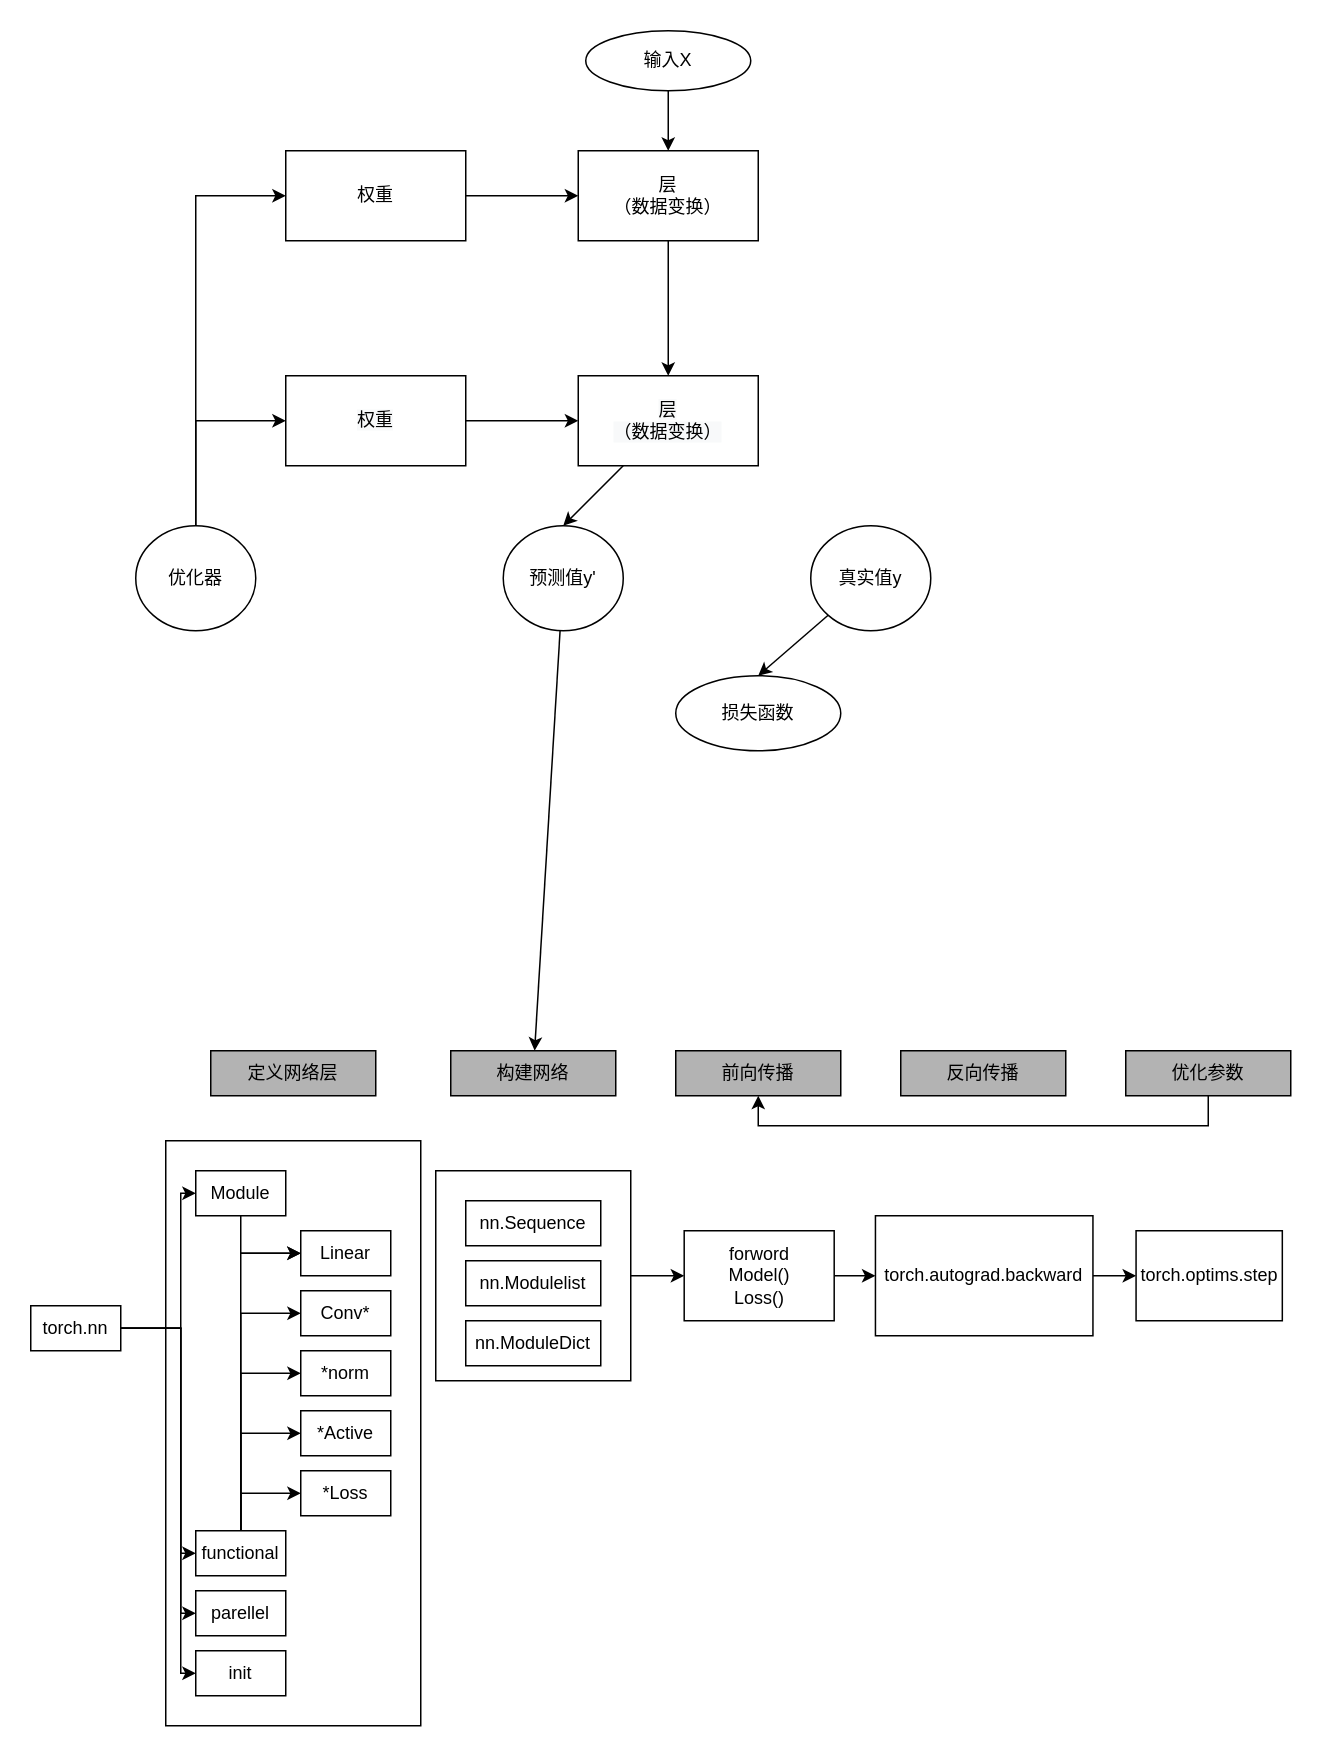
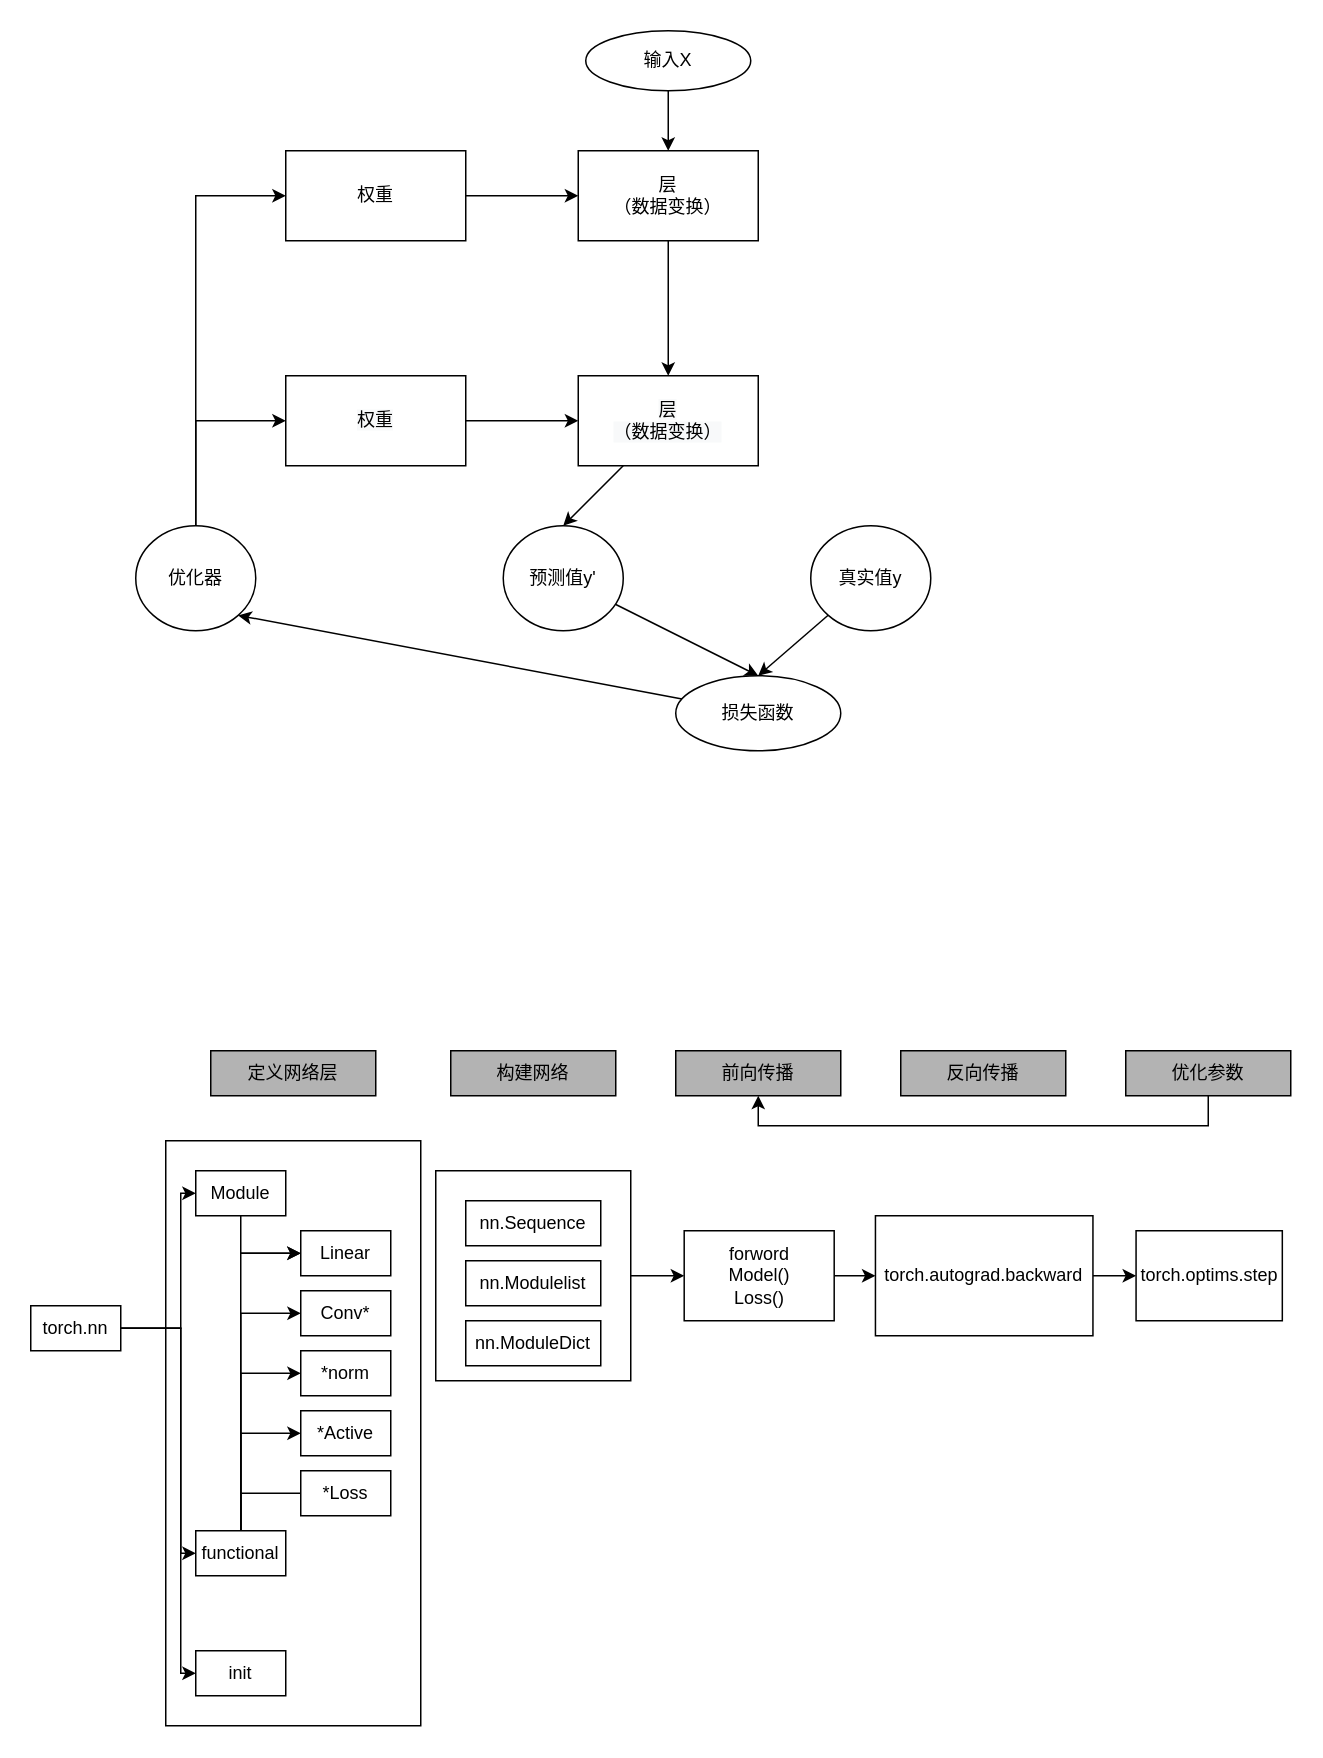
  <mxCell id="0" />
  <mxCell id="1" parent="0" />
  <mxCell id="2" value="" style="rounded=0;whiteSpace=wrap;html=1;fillColor=#FFFFFF;" vertex="1" parent="1"><mxGeometry x="110" y="760" width="170" height="390" as="geometry" /></mxCell>
  <mxCell id="3" style="edgeStyle=orthogonalEdgeStyle;rounded=0;orthogonalLoop=1;jettySize=auto;html=1;" edge="1" parent="1" source="4" target="6"><mxGeometry relative="1" as="geometry" /></mxCell>
  <mxCell id="4" value="输入X" style="ellipse;whiteSpace=wrap;html=1;" vertex="1" parent="1"><mxGeometry x="390" y="20" width="110" height="40" as="geometry" /></mxCell>
  <mxCell id="5" style="edgeStyle=orthogonalEdgeStyle;rounded=0;orthogonalLoop=1;jettySize=auto;html=1;entryX=0.5;entryY=0;entryDx=0;entryDy=0;" edge="1" parent="1" source="6" target="8"><mxGeometry relative="1" as="geometry" /></mxCell>
  <mxCell id="6" value="层&lt;br&gt;（数据变换）" style="rounded=0;whiteSpace=wrap;html=1;" vertex="1" parent="1"><mxGeometry x="385" y="100" width="120" height="60" as="geometry" /></mxCell>
  <mxCell id="7" style="edgeStyle=none;rounded=0;orthogonalLoop=1;jettySize=auto;html=1;entryX=0.5;entryY=0;entryDx=0;entryDy=0;" edge="1" parent="1" source="8" target="10"><mxGeometry relative="1" as="geometry" /></mxCell>
  <mxCell id="8" value="&#10;&#10;&lt;span style=&quot;color: rgb(0, 0, 0); font-family: helvetica; font-size: 12px; font-style: normal; font-weight: 400; letter-spacing: normal; text-align: center; text-indent: 0px; text-transform: none; word-spacing: 0px; background-color: rgb(248, 249, 250); display: inline; float: none;&quot;&gt;层&lt;/span&gt;&lt;br style=&quot;color: rgb(0, 0, 0); font-family: helvetica; font-size: 12px; font-style: normal; font-weight: 400; letter-spacing: normal; text-align: center; text-indent: 0px; text-transform: none; word-spacing: 0px; background-color: rgb(248, 249, 250);&quot;&gt;&lt;span style=&quot;color: rgb(0, 0, 0); font-family: helvetica; font-size: 12px; font-style: normal; font-weight: 400; letter-spacing: normal; text-align: center; text-indent: 0px; text-transform: none; word-spacing: 0px; background-color: rgb(248, 249, 250); display: inline; float: none;&quot;&gt;（数据变换）&lt;/span&gt;&#10;&#10;" style="rounded=0;whiteSpace=wrap;html=1;" vertex="1" parent="1"><mxGeometry x="385" y="250" width="120" height="60" as="geometry" /></mxCell>
- <mxCell id="9" style="rounded=0;orthogonalLoop=1;jettySize=auto;html=1;" edge="1" parent="1" source="10" target="23"><mxGeometry relative="1" as="geometry" /></mxCell>
+ <mxCell id="9" style="rounded=0;orthogonalLoop=1;jettySize=auto;html=1;entryX=0.5;entryY=0;entryDx=0;entryDy=0;" edge="1" parent="1" source="10" target="14"><mxGeometry relative="1" as="geometry" /></mxCell>
  <mxCell id="10" value="预测值y'" style="ellipse;whiteSpace=wrap;html=1;" vertex="1" parent="1"><mxGeometry x="335" y="350" width="80" height="70" as="geometry" /></mxCell>
  <mxCell id="11" style="rounded=0;orthogonalLoop=1;jettySize=auto;html=1;entryX=0.5;entryY=0;entryDx=0;entryDy=0;" edge="1" parent="1" source="12" target="14"><mxGeometry relative="1" as="geometry" /></mxCell>
  <mxCell id="12" value="真实值y" style="ellipse;whiteSpace=wrap;html=1;" vertex="1" parent="1"><mxGeometry x="540" y="350" width="80" height="70" as="geometry" /></mxCell>
+ <mxCell id="13" style="rounded=0;orthogonalLoop=1;jettySize=auto;html=1;entryX=1;entryY=1;entryDx=0;entryDy=0;" edge="1" parent="1" source="14" target="17"><mxGeometry relative="1" as="geometry" /></mxCell>
  <mxCell id="14" value="损失函数" style="ellipse;whiteSpace=wrap;html=1;" vertex="1" parent="1"><mxGeometry x="450" y="450" width="110" height="50" as="geometry" /></mxCell>
  <mxCell id="15" style="edgeStyle=orthogonalEdgeStyle;rounded=0;orthogonalLoop=1;jettySize=auto;html=1;entryX=0;entryY=0.5;entryDx=0;entryDy=0;exitX=0.5;exitY=0;exitDx=0;exitDy=0;" edge="1" parent="1" source="17" target="19"><mxGeometry relative="1" as="geometry" /></mxCell>
  <mxCell id="16" style="edgeStyle=orthogonalEdgeStyle;rounded=0;orthogonalLoop=1;jettySize=auto;html=1;entryX=0;entryY=0.5;entryDx=0;entryDy=0;exitX=0.5;exitY=0;exitDx=0;exitDy=0;" edge="1" parent="1" source="17" target="21"><mxGeometry relative="1" as="geometry" /></mxCell>
  <mxCell id="17" value="优化器" style="ellipse;whiteSpace=wrap;html=1;" vertex="1" parent="1"><mxGeometry x="90" y="350" width="80" height="70" as="geometry" /></mxCell>
  <mxCell id="18" style="edgeStyle=orthogonalEdgeStyle;rounded=0;orthogonalLoop=1;jettySize=auto;html=1;" edge="1" parent="1" source="19" target="8"><mxGeometry relative="1" as="geometry" /></mxCell>
  <mxCell id="19" value="&#10;&#10;&lt;span style=&quot;color: rgb(0, 0, 0); font-family: helvetica; font-size: 12px; font-style: normal; font-weight: 400; letter-spacing: normal; text-align: center; text-indent: 0px; text-transform: none; word-spacing: 0px; background-color: rgb(248, 249, 250); display: inline; float: none;&quot;&gt;权重&lt;/span&gt;&#10;&#10;" style="rounded=0;whiteSpace=wrap;html=1;" vertex="1" parent="1"><mxGeometry x="190" y="250" width="120" height="60" as="geometry" /></mxCell>
  <mxCell id="20" style="edgeStyle=orthogonalEdgeStyle;rounded=0;orthogonalLoop=1;jettySize=auto;html=1;" edge="1" parent="1" source="21" target="6"><mxGeometry relative="1" as="geometry" /></mxCell>
  <mxCell id="21" value="权重" style="rounded=0;whiteSpace=wrap;html=1;" vertex="1" parent="1"><mxGeometry x="190" y="100" width="120" height="60" as="geometry" /></mxCell>
  <mxCell id="22" value="定义网络层" style="rounded=0;whiteSpace=wrap;html=1;fillColor=#B3B3B3;" vertex="1" parent="1"><mxGeometry x="140" y="700" width="110" height="30" as="geometry" /></mxCell>
  <mxCell id="23" value="构建网络" style="rounded=0;whiteSpace=wrap;html=1;fillColor=#B3B3B3;" vertex="1" parent="1"><mxGeometry x="300" y="700" width="110" height="30" as="geometry" /></mxCell>
  <mxCell id="24" value="前向传播" style="rounded=0;whiteSpace=wrap;html=1;fillColor=#B3B3B3;" vertex="1" parent="1"><mxGeometry x="450" y="700" width="110" height="30" as="geometry" /></mxCell>
  <mxCell id="25" value="反向传播" style="rounded=0;whiteSpace=wrap;html=1;fillColor=#B3B3B3;" vertex="1" parent="1"><mxGeometry x="600" y="700" width="110" height="30" as="geometry" /></mxCell>
  <mxCell id="26" style="edgeStyle=orthogonalEdgeStyle;rounded=0;orthogonalLoop=1;jettySize=auto;html=1;entryX=0.5;entryY=1;entryDx=0;entryDy=0;" edge="1" parent="1" source="27" target="24"><mxGeometry relative="1" as="geometry"><Array as="points"><mxPoint x="805" y="750" /><mxPoint x="505" y="750" /></Array></mxGeometry></mxCell>
  <mxCell id="27" value="优化参数" style="rounded=0;whiteSpace=wrap;html=1;fillColor=#B3B3B3;" vertex="1" parent="1"><mxGeometry x="750" y="700" width="110" height="30" as="geometry" /></mxCell>
  <mxCell id="28" style="edgeStyle=orthogonalEdgeStyle;rounded=0;orthogonalLoop=1;jettySize=auto;html=1;entryX=0;entryY=0.5;entryDx=0;entryDy=0;" edge="1" parent="1" source="32" target="34"><mxGeometry relative="1" as="geometry"><Array as="points"><mxPoint x="120" y="885" /><mxPoint x="120" y="795" /></Array></mxGeometry></mxCell>
  <mxCell id="29" style="edgeStyle=orthogonalEdgeStyle;rounded=0;orthogonalLoop=1;jettySize=auto;html=1;entryX=0;entryY=0.5;entryDx=0;entryDy=0;" edge="1" parent="1" source="32" target="43"><mxGeometry relative="1" as="geometry"><Array as="points"><mxPoint x="120" y="885" /><mxPoint x="120" y="1035" /></Array></mxGeometry></mxCell>
- <mxCell id="30" style="edgeStyle=orthogonalEdgeStyle;rounded=0;orthogonalLoop=1;jettySize=auto;html=1;entryX=0;entryY=0.5;entryDx=0;entryDy=0;" edge="1" parent="1" source="32" target="44"><mxGeometry relative="1" as="geometry"><Array as="points"><mxPoint x="120" y="885" /><mxPoint x="120" y="1075" /></Array></mxGeometry></mxCell>
  <mxCell id="31" style="edgeStyle=orthogonalEdgeStyle;rounded=0;orthogonalLoop=1;jettySize=auto;html=1;entryX=0;entryY=0.5;entryDx=0;entryDy=0;" edge="1" parent="1" source="32" target="45"><mxGeometry relative="1" as="geometry"><Array as="points"><mxPoint x="120" y="885" /><mxPoint x="120" y="1115" /></Array></mxGeometry></mxCell>
  <mxCell id="32" value="torch.nn" style="rounded=0;whiteSpace=wrap;html=1;fillColor=#FFFFFF;" vertex="1" parent="1"><mxGeometry x="20" y="870" width="60" height="30" as="geometry" /></mxCell>
  <mxCell id="33" style="edgeStyle=orthogonalEdgeStyle;rounded=0;orthogonalLoop=1;jettySize=auto;html=1;entryX=0;entryY=0.5;entryDx=0;entryDy=0;" edge="1" parent="1" source="34" target="35"><mxGeometry relative="1" as="geometry"><Array as="points"><mxPoint x="160" y="835" /></Array></mxGeometry></mxCell>
  <mxCell id="34" value="Module" style="rounded=0;whiteSpace=wrap;html=1;fillColor=#FFFFFF;" vertex="1" parent="1"><mxGeometry x="130" y="780" width="60" height="30" as="geometry" /></mxCell>
  <mxCell id="35" value="Linear" style="rounded=0;whiteSpace=wrap;html=1;fillColor=#FFFFFF;" vertex="1" parent="1"><mxGeometry x="200" y="820" width="60" height="30" as="geometry" /></mxCell>
  <mxCell id="36" value="Conv*" style="rounded=0;whiteSpace=wrap;html=1;fillColor=#FFFFFF;" vertex="1" parent="1"><mxGeometry x="200" y="860" width="60" height="30" as="geometry" /></mxCell>
  <mxCell id="37" value="*norm" style="rounded=0;whiteSpace=wrap;html=1;fillColor=#FFFFFF;" vertex="1" parent="1"><mxGeometry x="200" y="900" width="60" height="30" as="geometry" /></mxCell>
- <mxCell id="38" style="edgeStyle=orthogonalEdgeStyle;rounded=0;orthogonalLoop=1;jettySize=auto;html=1;entryX=0;entryY=0.5;entryDx=0;entryDy=0;" edge="1" parent="1" source="43" target="46"><mxGeometry relative="1" as="geometry"><Array as="points"><mxPoint x="160" y="995" /></Array></mxGeometry></mxCell>
+ <mxCell id="38" style="edgeStyle=orthogonalEdgeStyle;rounded=0;orthogonalLoop=1;jettySize=auto;html=1;entryX=0;entryY=0.5;entryDx=0;entryDy=0;endArrow=none;" edge="1" parent="1" source="43" target="46"><mxGeometry relative="1" as="geometry"><Array as="points"><mxPoint x="160" y="995" /></Array></mxGeometry></mxCell>
  <mxCell id="39" style="edgeStyle=orthogonalEdgeStyle;rounded=0;orthogonalLoop=1;jettySize=auto;html=1;entryX=0;entryY=0.5;entryDx=0;entryDy=0;" edge="1" parent="1" source="43" target="47"><mxGeometry relative="1" as="geometry"><Array as="points"><mxPoint x="160" y="955" /></Array></mxGeometry></mxCell>
  <mxCell id="40" style="edgeStyle=orthogonalEdgeStyle;rounded=0;orthogonalLoop=1;jettySize=auto;html=1;entryX=0;entryY=0.5;entryDx=0;entryDy=0;" edge="1" parent="1" source="43" target="37"><mxGeometry relative="1" as="geometry"><Array as="points"><mxPoint x="160" y="915" /></Array></mxGeometry></mxCell>
  <mxCell id="41" style="edgeStyle=orthogonalEdgeStyle;rounded=0;orthogonalLoop=1;jettySize=auto;html=1;entryX=0;entryY=0.5;entryDx=0;entryDy=0;" edge="1" parent="1" source="43" target="36"><mxGeometry relative="1" as="geometry"><Array as="points"><mxPoint x="160" y="875" /></Array></mxGeometry></mxCell>
  <mxCell id="42" style="edgeStyle=orthogonalEdgeStyle;rounded=0;orthogonalLoop=1;jettySize=auto;html=1;entryX=0;entryY=0.5;entryDx=0;entryDy=0;" edge="1" parent="1" source="43" target="35"><mxGeometry relative="1" as="geometry"><Array as="points"><mxPoint x="160" y="835" /></Array></mxGeometry></mxCell>
  <mxCell id="43" value="functional" style="rounded=0;whiteSpace=wrap;html=1;fillColor=#FFFFFF;" vertex="1" parent="1"><mxGeometry x="130" y="1020" width="60" height="30" as="geometry" /></mxCell>
- <mxCell id="44" value="parellel" style="rounded=0;whiteSpace=wrap;html=1;fillColor=#FFFFFF;" vertex="1" parent="1"><mxGeometry x="130" y="1060" width="60" height="30" as="geometry" /></mxCell>
  <mxCell id="45" value="init" style="rounded=0;whiteSpace=wrap;html=1;fillColor=#FFFFFF;" vertex="1" parent="1"><mxGeometry x="130" y="1100" width="60" height="30" as="geometry" /></mxCell>
  <mxCell id="46" value="*Loss" style="rounded=0;whiteSpace=wrap;html=1;fillColor=#FFFFFF;" vertex="1" parent="1"><mxGeometry x="200" y="980" width="60" height="30" as="geometry" /></mxCell>
  <mxCell id="47" value="*Active" style="rounded=0;whiteSpace=wrap;html=1;fillColor=#FFFFFF;" vertex="1" parent="1"><mxGeometry x="200" y="940" width="60" height="30" as="geometry" /></mxCell>
  <mxCell id="48" style="edgeStyle=orthogonalEdgeStyle;rounded=0;orthogonalLoop=1;jettySize=auto;html=1;entryX=0;entryY=0.5;entryDx=0;entryDy=0;" edge="1" parent="1" source="49" target="54"><mxGeometry relative="1" as="geometry" /></mxCell>
  <mxCell id="49" value="" style="rounded=0;whiteSpace=wrap;html=1;fillColor=#FFFFFF;" vertex="1" parent="1"><mxGeometry x="290" y="780" width="130" height="140" as="geometry" /></mxCell>
  <mxCell id="50" value="nn.Sequence" style="rounded=0;whiteSpace=wrap;html=1;fillColor=#FFFFFF;" vertex="1" parent="1"><mxGeometry x="310" y="800" width="90" height="30" as="geometry" /></mxCell>
  <mxCell id="51" value="nn.ModuleDict" style="rounded=0;whiteSpace=wrap;html=1;fillColor=#FFFFFF;" vertex="1" parent="1"><mxGeometry x="310" y="880" width="90" height="30" as="geometry" /></mxCell>
  <mxCell id="52" value="nn.Modulelist" style="rounded=0;whiteSpace=wrap;html=1;fillColor=#FFFFFF;" vertex="1" parent="1"><mxGeometry x="310" y="840" width="90" height="30" as="geometry" /></mxCell>
  <mxCell id="53" style="edgeStyle=orthogonalEdgeStyle;rounded=0;orthogonalLoop=1;jettySize=auto;html=1;" edge="1" parent="1" source="54" target="56"><mxGeometry relative="1" as="geometry" /></mxCell>
  <mxCell id="54" value="forword&lt;br&gt;Model()&lt;br&gt;Loss()" style="rounded=0;whiteSpace=wrap;html=1;fillColor=#FFFFFF;" vertex="1" parent="1"><mxGeometry x="455.63" y="820" width="100" height="60" as="geometry" /></mxCell>
  <mxCell id="55" style="edgeStyle=orthogonalEdgeStyle;rounded=0;orthogonalLoop=1;jettySize=auto;html=1;entryX=0;entryY=0.5;entryDx=0;entryDy=0;" edge="1" parent="1" source="56" target="57"><mxGeometry relative="1" as="geometry" /></mxCell>
  <mxCell id="56" value="torch.autograd.backward" style="rounded=0;whiteSpace=wrap;html=1;fillColor=#FFFFFF;" vertex="1" parent="1"><mxGeometry x="583.13" y="810" width="145" height="80" as="geometry" /></mxCell>
  <mxCell id="57" value="torch.optims.step" style="rounded=0;whiteSpace=wrap;html=1;fillColor=#FFFFFF;" vertex="1" parent="1"><mxGeometry x="756.88" y="820" width="97.5" height="60" as="geometry" /></mxCell>
